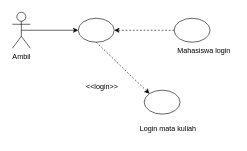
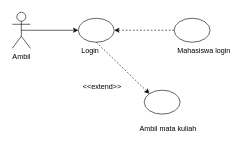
  <mxCell id="0" />
  <mxCell id="1" parent="0" />
  <mxCell id="2" value="Ambil" style="shape=umlActor;verticalLabelPosition=bottom;verticalAlign=top;html=1;outlineConnect=0;" vertex="1" parent="1"><mxGeometry x="20" y="20" width="30" height="60" as="geometry" /></mxCell>
  <mxCell id="3" value="" style="endArrow=classic;html=1;rounded=0;exitX=0.5;exitY=0.5;exitDx=0;exitDy=0;exitPerimeter=0;" edge="1" parent="1" source="2" target="4"><mxGeometry width="50" height="50" relative="1" as="geometry"><mxPoint x="-20" y="100" as="sourcePoint" /><mxPoint x="130" y="50" as="targetPoint" /></mxGeometry></mxCell>
  <mxCell id="4" value="" style="ellipse;whiteSpace=wrap;html=1;" vertex="1" parent="1"><mxGeometry x="130" y="30" width="60" height="40" as="geometry" /></mxCell>
  <mxCell id="5" value="" style="ellipse;whiteSpace=wrap;html=1;" vertex="1" parent="1"><mxGeometry x="290" y="30" width="60" height="40" as="geometry" /></mxCell>
  <mxCell id="6" value="" style="endArrow=classic;html=1;rounded=0;exitX=0;exitY=0.5;exitDx=0;exitDy=0;entryX=1;entryY=0.5;entryDx=0;entryDy=0;dashed=1;" edge="1" parent="1" source="5" target="4"><mxGeometry width="50" height="50" relative="1" as="geometry"><mxPoint x="140" y="110" as="sourcePoint" /><mxPoint x="190" y="60" as="targetPoint" /></mxGeometry></mxCell>
  <mxCell id="7" value="" style="ellipse;whiteSpace=wrap;html=1;" vertex="1" parent="1"><mxGeometry x="240" y="150" width="60" height="40" as="geometry" /></mxCell>
  <mxCell id="8" value="" style="endArrow=classic;html=1;rounded=0;exitX=0.5;exitY=1;exitDx=0;exitDy=0;entryX=0;entryY=0;entryDx=0;entryDy=0;dashed=1;" edge="1" parent="1" source="4" target="7"><mxGeometry width="50" height="50" relative="1" as="geometry"><mxPoint x="300" y="60" as="sourcePoint" /><mxPoint x="200" y="60" as="targetPoint" /></mxGeometry></mxCell>
+ <mxCell id="9" value="Login" style="text;strokeColor=none;align=center;fillColor=none;html=1;verticalAlign=middle;whiteSpace=wrap;rounded=0;" vertex="1" parent="1"><mxGeometry x="120" y="70" width="60" height="30" as="geometry" /></mxCell>
  <mxCell id="10" value="Mahasiswa login" style="text;strokeColor=none;align=center;fillColor=none;html=1;verticalAlign=middle;whiteSpace=wrap;rounded=0;" vertex="1" parent="1"><mxGeometry x="290" y="70" width="100" height="30" as="geometry" /></mxCell>
- <mxCell id="11" value="Login mata kuliah" style="text;strokeColor=none;align=center;fillColor=none;html=1;verticalAlign=middle;whiteSpace=wrap;rounded=0;" vertex="1" parent="1"><mxGeometry x="230" y="200" width="100" height="30" as="geometry" /></mxCell>
- <mxCell id="12" value="&amp;lt;&amp;lt;login&amp;gt;&amp;gt;" style="text;strokeColor=none;align=center;fillColor=none;html=1;verticalAlign=middle;whiteSpace=wrap;rounded=0;" vertex="1" parent="1"><mxGeometry x="120" y="130" width="100" height="30" as="geometry" /></mxCell>
+ <mxCell id="11" value="Ambil mata kuliah" style="text;strokeColor=none;align=center;fillColor=none;html=1;verticalAlign=middle;whiteSpace=wrap;rounded=0;" vertex="1" parent="1"><mxGeometry x="230" y="200" width="100" height="30" as="geometry" /></mxCell>
+ <mxCell id="12" value="&amp;lt;&amp;lt;extend&amp;gt;&amp;gt;" style="text;strokeColor=none;align=center;fillColor=none;html=1;verticalAlign=middle;whiteSpace=wrap;rounded=0;" vertex="1" parent="1"><mxGeometry x="120" y="130" width="100" height="30" as="geometry" /></mxCell>
